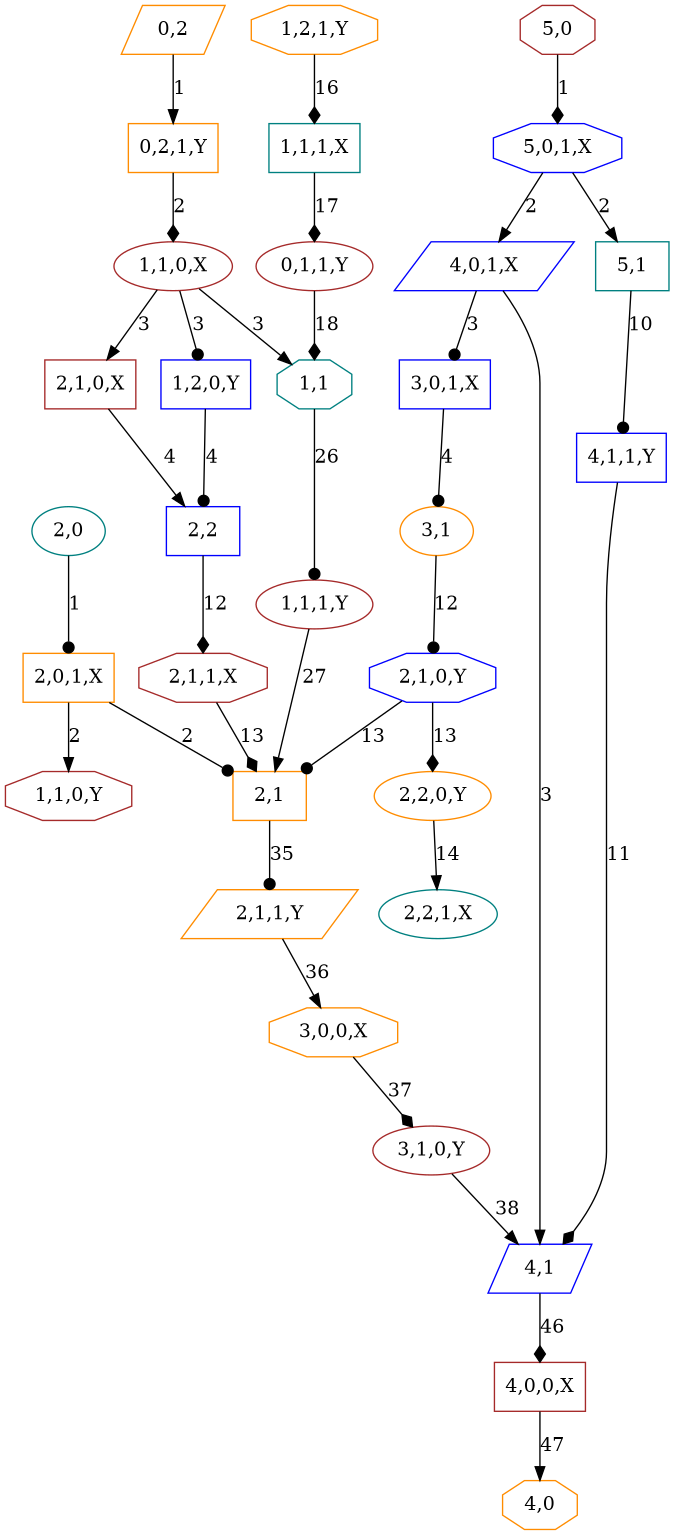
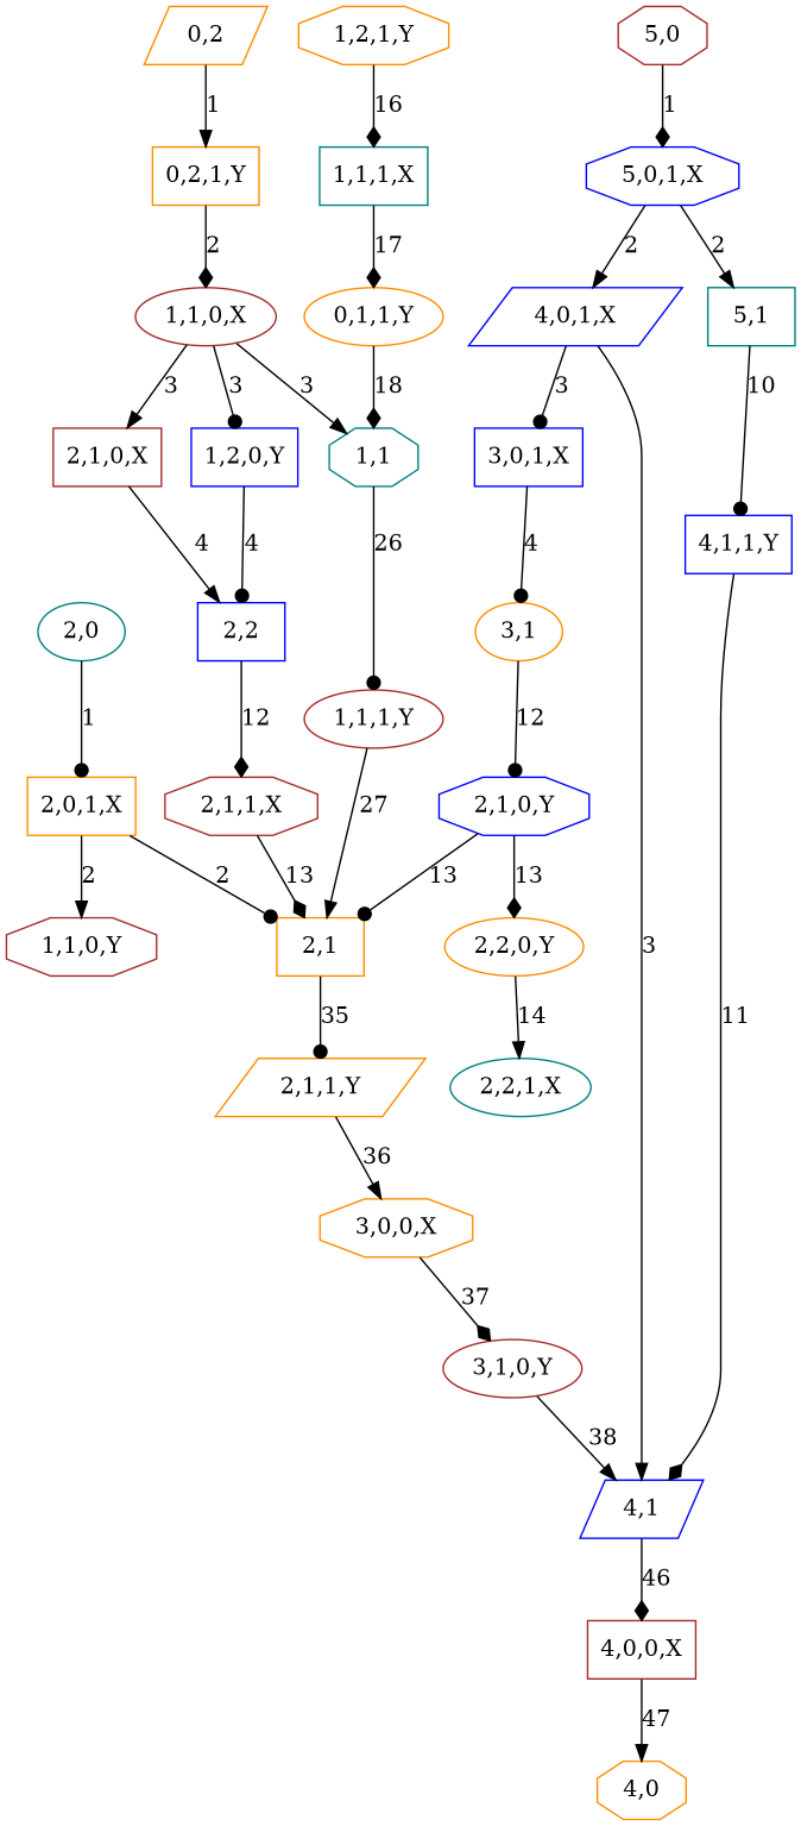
  digraph {
    node [color=darkorange nodetype=route shape=box]
    edge [arrowhead=normal]
    "2,1" [nodetype=logic]
    "2,0,1,X"
    "1,1,0,Y" [color=brown shape=octagon]
    "2,1,1,Y" [shape=parallelogram]
    "0,2" [nodetype=logic shape=parallelogram]
    "0,2,1,Y"
    "1,1,0,X" [color=brown shape=ellipse]
    "2,1,1,X" [color=brown shape=octagon]
    "1,1" [color=teal nodetype=logic shape=octagon]
    "1,1,1,Y" [color=brown shape=ellipse]
    "3,0,0,X" [shape=octagon]
    "2,0" [color=teal nodetype=logic shape=ellipse]
    "2,2" [color=blue nodetype=logic]
    "3,1,0,Y" [color=brown shape=ellipse]
    "4,1" [color=blue nodetype=logic shape=parallelogram]
    "4,0,0,X" [color=brown]
    "4,0" [nodetype=logic shape=octagon]
    "4,0,1,X" [color=blue shape=parallelogram]
    "3,0,1,X" [color=blue]
    "3,1" [nodetype=logic shape=ellipse]
    "5,0" [color=brown nodetype=logic shape=octagon]
    "5,0,1,X" [color=blue shape=octagon]
    "5,1" [color=teal nodetype=logic]
    "4,1,1,Y" [color=blue]
    "2,1,0,Y" [color=blue shape=octagon]
    "2,2,0,Y" [shape=ellipse]
    "2,2,1,X" [color=teal shape=ellipse]
    "1,2,0,Y" [color=blue]
    "2,1,0,X" [color=brown]
    "1,1,1,X" [color=teal]
-   "0,1,1,Y" [color=brown shape=ellipse]
+   "0,1,1,Y" [shape=ellipse]
    "1,2,1,Y" [shape=octagon]
    "2,1" -> "2,1,1,Y" [arrowhead=dot label=35]
    "2,0,1,X" -> "2,1" [arrowhead=dot label=2]
    "2,0,1,X" -> "1,1,0,Y" [label=2]
    "2,1,1,Y" -> "3,0,0,X" [label=36]
    "0,2" -> "0,2,1,Y" [label=1]
    "0,2,1,Y" -> "1,1,0,X" [arrowhead=diamond label=2]
    "1,1,0,X" -> "1,1" [label=3]
    "1,1,0,X" -> "1,2,0,Y" [arrowhead=dot label=3]
    "1,1,0,X" -> "2,1,0,X" [label=3]
    "2,1,1,X" -> "2,1" [arrowhead=diamond label=13]
    "1,1" -> "1,1,1,Y" [arrowhead=dot label=26]
    "1,1,1,Y" -> "2,1" [label=27]
    "3,0,0,X" -> "3,1,0,Y" [arrowhead=diamond label=37]
    "2,0" -> "2,0,1,X" [arrowhead=dot label=1]
    "2,2" -> "2,1,1,X" [arrowhead=diamond label=12]
    "3,1,0,Y" -> "4,1" [label=38]
    "4,1" -> "4,0,0,X" [arrowhead=diamond label=46]
    "4,0,0,X" -> "4,0" [label=47]
    "4,0,1,X" -> "4,1" [label=3]
    "4,0,1,X" -> "3,0,1,X" [arrowhead=dot label=3]
    "3,0,1,X" -> "3,1" [arrowhead=dot label=4]
    "3,1" -> "2,1,0,Y" [arrowhead=dot label=12]
    "5,0" -> "5,0,1,X" [arrowhead=diamond label=1]
    "5,0,1,X" -> "4,0,1,X" [label=2]
    "5,0,1,X" -> "5,1" [label=2]
    "5,1" -> "4,1,1,Y" [arrowhead=dot label=10]
    "4,1,1,Y" -> "4,1" [arrowhead=diamond label=11]
    "2,1,0,Y" -> "2,1" [arrowhead=dot label=13]
    "2,1,0,Y" -> "2,2,0,Y" [arrowhead=diamond label=13]
    "2,2,0,Y" -> "2,2,1,X" [label=14]
    "1,2,0,Y" -> "2,2" [arrowhead=dot label=4]
    "2,1,0,X" -> "2,2" [label=4]
    "1,1,1,X" -> "0,1,1,Y" [arrowhead=diamond label=17]
    "0,1,1,Y" -> "1,1" [arrowhead=diamond label=18]
    "1,2,1,Y" -> "1,1,1,X" [arrowhead=diamond label=16]
  }
